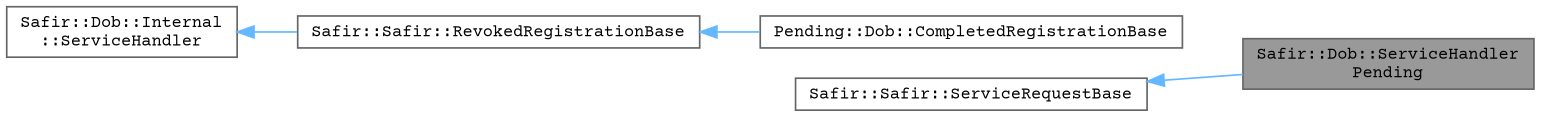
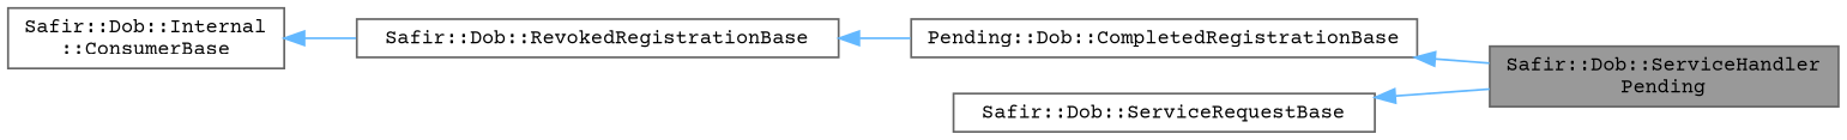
  digraph {
    fontname="Courier Prime"
    rankdir=LR
    node [color=gray40 fillcolor=white fontname="Courier Prime" fontsize=10 shape=box style=filled]
    edge [color=steelblue1 dir=back fontname="Courier Prime" fontsize=10 labelfontname=Helvetica labelfontsize=10 style=solid]
    n1 [fillcolor=grey60 fontcolor=black height=0.2 label="Safir::Dob::ServiceHandler\lPending" width=0.4]
    n2 [height=0.2 label="Pending::Dob::CompletedRegistrationBase" width=0.4]
-   n3 [height=0.2 label="Safir::Safir::RevokedRegistrationBase" width=0.4]
-   n4 [height=0.2 label="Safir::Dob::Internal\l::ServiceHandler" width=0.4]
-   n5 [height=0.2 label="Safir::Safir::ServiceRequestBase" width=0.4]
+   n3 [height=0.2 label="Safir::Dob::RevokedRegistrationBase" width=0.4]
+   n4 [height=0.2 label="Safir::Dob::Internal\l::ConsumerBase" width=0.4]
+   n5 [height=0.2 label="Safir::Dob::ServiceRequestBase" width=0.4]
+   n2 -> n1
    n3 -> n2
    n4 -> n3
    n5 -> n1
  }
